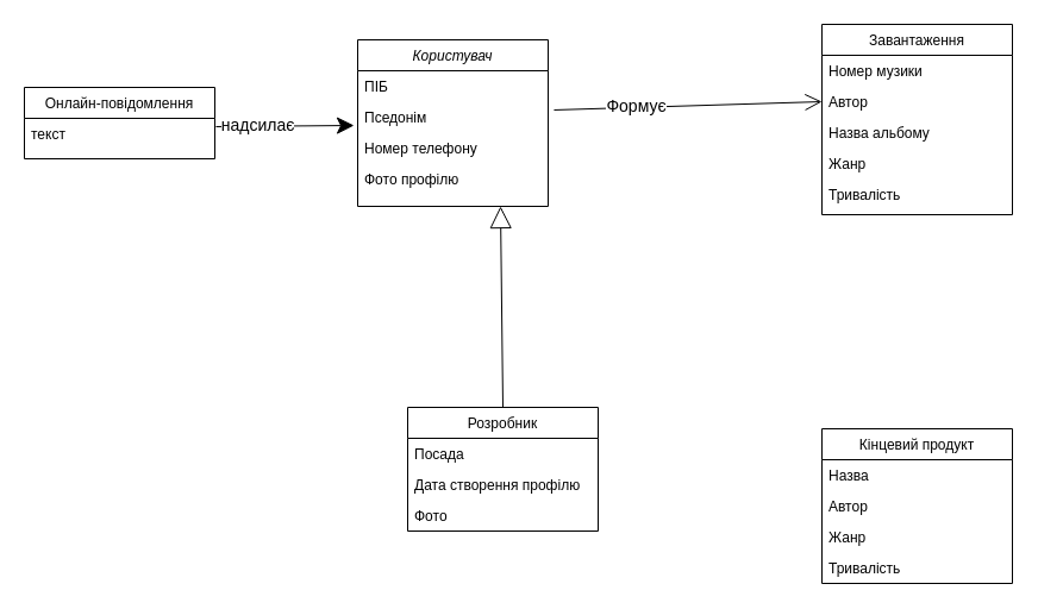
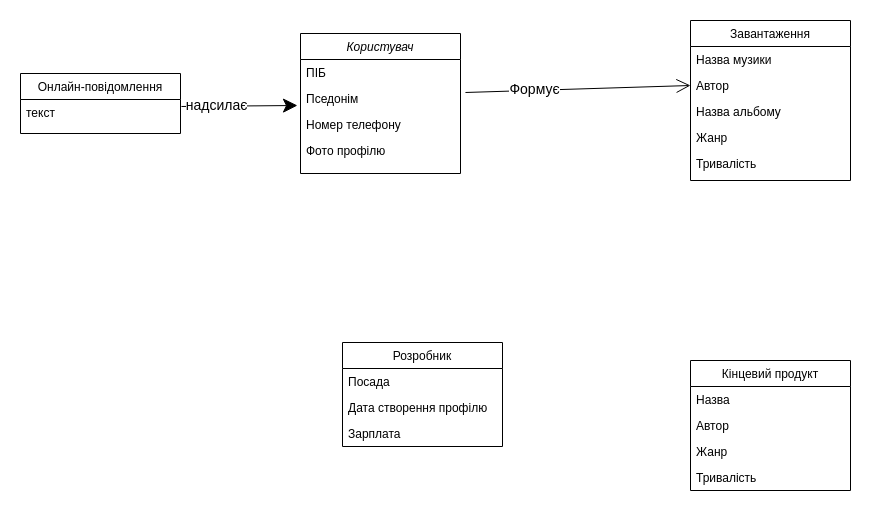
  <mxCell id="0" />
  <mxCell id="1" parent="0" />
  <mxCell id="2" value="Користувач" style="swimlane;fontStyle=2;align=center;verticalAlign=top;childLayout=stackLayout;horizontal=1;startSize=26;horizontalStack=0;resizeParent=1;resizeLast=0;collapsible=1;marginBottom=0;rounded=0;shadow=0;strokeWidth=1;" parent="1" vertex="1"><mxGeometry x="300" y="33" width="160" height="140" as="geometry"><mxRectangle x="230" y="140" width="160" height="26" as="alternateBounds" /></mxGeometry></mxCell>
  <mxCell id="3" value="ПІБ" style="text;align=left;verticalAlign=top;spacingLeft=4;spacingRight=4;overflow=hidden;rotatable=0;points=[[0,0.5],[1,0.5]];portConstraint=eastwest;" parent="2" vertex="1"><mxGeometry y="26" width="160" height="26" as="geometry" /></mxCell>
  <mxCell id="4" value="Пседонім" style="text;align=left;verticalAlign=top;spacingLeft=4;spacingRight=4;overflow=hidden;rotatable=0;points=[[0,0.5],[1,0.5]];portConstraint=eastwest;rounded=0;shadow=0;html=0;" vertex="1" parent="2"><mxGeometry y="52" width="160" height="26" as="geometry" /></mxCell>
  <mxCell id="5" value="Номер телефону" style="text;align=left;verticalAlign=top;spacingLeft=4;spacingRight=4;overflow=hidden;rotatable=0;points=[[0,0.5],[1,0.5]];portConstraint=eastwest;rounded=0;shadow=0;html=0;" parent="2" vertex="1"><mxGeometry y="78" width="160" height="26" as="geometry" /></mxCell>
  <mxCell id="6" value="Фото профілю" style="text;align=left;verticalAlign=top;spacingLeft=4;spacingRight=4;overflow=hidden;rotatable=0;points=[[0,0.5],[1,0.5]];portConstraint=eastwest;rounded=0;shadow=0;html=0;" parent="2" vertex="1"><mxGeometry y="104" width="160" height="26" as="geometry" /></mxCell>
  <mxCell id="7" value="Розробник" style="swimlane;fontStyle=0;align=center;verticalAlign=top;childLayout=stackLayout;horizontal=1;startSize=26;horizontalStack=0;resizeParent=1;resizeLast=0;collapsible=1;marginBottom=0;rounded=0;shadow=0;strokeWidth=1;" parent="1" vertex="1"><mxGeometry x="342" y="342" width="160" height="104" as="geometry"><mxRectangle x="130" y="380" width="160" height="26" as="alternateBounds" /></mxGeometry></mxCell>
  <mxCell id="8" value="Посада" style="text;align=left;verticalAlign=top;spacingLeft=4;spacingRight=4;overflow=hidden;rotatable=0;points=[[0,0.5],[1,0.5]];portConstraint=eastwest;" parent="7" vertex="1"><mxGeometry y="26" width="160" height="26" as="geometry" /></mxCell>
  <mxCell id="9" value="Дата створення профілю" style="text;align=left;verticalAlign=top;spacingLeft=4;spacingRight=4;overflow=hidden;rotatable=0;points=[[0,0.5],[1,0.5]];portConstraint=eastwest;rounded=0;shadow=0;html=0;" parent="7" vertex="1"><mxGeometry y="52" width="160" height="26" as="geometry" /></mxCell>
- <mxCell id="10" value="Фото" style="text;align=left;verticalAlign=top;spacingLeft=4;spacingRight=4;overflow=hidden;rotatable=0;points=[[0,0.5],[1,0.5]];portConstraint=eastwest;rounded=0;shadow=0;html=0;" vertex="1" parent="7"><mxGeometry y="78" width="160" height="26" as="geometry" /></mxCell>
+ <mxCell id="10" value="Зарплата" style="text;align=left;verticalAlign=top;spacingLeft=4;spacingRight=4;overflow=hidden;rotatable=0;points=[[0,0.5],[1,0.5]];portConstraint=eastwest;rounded=0;shadow=0;html=0;" vertex="1" parent="7"><mxGeometry y="78" width="160" height="26" as="geometry" /></mxCell>
  <mxCell id="11" value="Онлайн-повідомлення" style="swimlane;fontStyle=0;align=center;verticalAlign=top;childLayout=stackLayout;horizontal=1;startSize=26;horizontalStack=0;resizeParent=1;resizeLast=0;collapsible=1;marginBottom=0;rounded=0;shadow=0;strokeWidth=1;" parent="1" vertex="1"><mxGeometry x="20" y="73" width="160" height="60" as="geometry"><mxRectangle x="340" y="380" width="170" height="26" as="alternateBounds" /></mxGeometry></mxCell>
  <mxCell id="12" value="текст" style="text;align=left;verticalAlign=top;spacingLeft=4;spacingRight=4;overflow=hidden;rotatable=0;points=[[0,0.5],[1,0.5]];portConstraint=eastwest;" parent="11" vertex="1"><mxGeometry y="26" width="160" height="26" as="geometry" /></mxCell>
  <mxCell id="13" value="Завантаження" style="swimlane;fontStyle=0;align=center;verticalAlign=top;childLayout=stackLayout;horizontal=1;startSize=26;horizontalStack=0;resizeParent=1;resizeLast=0;collapsible=1;marginBottom=0;rounded=0;shadow=0;strokeWidth=1;" parent="1" vertex="1"><mxGeometry x="690" y="20" width="160" height="160" as="geometry"><mxRectangle x="550" y="140" width="160" height="26" as="alternateBounds" /></mxGeometry></mxCell>
- <mxCell id="14" value="Номер музики" style="text;align=left;verticalAlign=top;spacingLeft=4;spacingRight=4;overflow=hidden;rotatable=0;points=[[0,0.5],[1,0.5]];portConstraint=eastwest;" parent="13" vertex="1"><mxGeometry y="26" width="160" height="26" as="geometry" /></mxCell>
+ <mxCell id="14" value="Назва музики" style="text;align=left;verticalAlign=top;spacingLeft=4;spacingRight=4;overflow=hidden;rotatable=0;points=[[0,0.5],[1,0.5]];portConstraint=eastwest;" parent="13" vertex="1"><mxGeometry y="26" width="160" height="26" as="geometry" /></mxCell>
  <mxCell id="15" value="Автор" style="text;align=left;verticalAlign=top;spacingLeft=4;spacingRight=4;overflow=hidden;rotatable=0;points=[[0,0.5],[1,0.5]];portConstraint=eastwest;rounded=0;shadow=0;html=0;" vertex="1" parent="13"><mxGeometry y="52" width="160" height="26" as="geometry" /></mxCell>
  <mxCell id="16" value="Назва альбому" style="text;align=left;verticalAlign=top;spacingLeft=4;spacingRight=4;overflow=hidden;rotatable=0;points=[[0,0.5],[1,0.5]];portConstraint=eastwest;rounded=0;shadow=0;html=0;" parent="13" vertex="1"><mxGeometry y="78" width="160" height="26" as="geometry" /></mxCell>
  <mxCell id="17" value="Жанр" style="text;align=left;verticalAlign=top;spacingLeft=4;spacingRight=4;overflow=hidden;rotatable=0;points=[[0,0.5],[1,0.5]];portConstraint=eastwest;rounded=0;shadow=0;html=0;" parent="13" vertex="1"><mxGeometry y="104" width="160" height="26" as="geometry" /></mxCell>
  <mxCell id="18" value="Тривалість" style="text;align=left;verticalAlign=top;spacingLeft=4;spacingRight=4;overflow=hidden;rotatable=0;points=[[0,0.5],[1,0.5]];portConstraint=eastwest;rounded=0;shadow=0;html=0;" parent="13" vertex="1"><mxGeometry y="130" width="160" height="26" as="geometry" /></mxCell>
  <mxCell id="19" value="Кінцевий продукт" style="swimlane;fontStyle=0;align=center;verticalAlign=top;childLayout=stackLayout;horizontal=1;startSize=26;horizontalStack=0;resizeParent=1;resizeLast=0;collapsible=1;marginBottom=0;rounded=0;shadow=0;strokeWidth=1;" vertex="1" parent="1"><mxGeometry x="690" y="360" width="160" height="130" as="geometry"><mxRectangle x="130" y="380" width="160" height="26" as="alternateBounds" /></mxGeometry></mxCell>
  <mxCell id="20" value="Назва" style="text;align=left;verticalAlign=top;spacingLeft=4;spacingRight=4;overflow=hidden;rotatable=0;points=[[0,0.5],[1,0.5]];portConstraint=eastwest;" vertex="1" parent="19"><mxGeometry y="26" width="160" height="26" as="geometry" /></mxCell>
  <mxCell id="21" value="Автор" style="text;align=left;verticalAlign=top;spacingLeft=4;spacingRight=4;overflow=hidden;rotatable=0;points=[[0,0.5],[1,0.5]];portConstraint=eastwest;rounded=0;shadow=0;html=0;" vertex="1" parent="19"><mxGeometry y="52" width="160" height="26" as="geometry" /></mxCell>
  <mxCell id="22" value="Жанр" style="text;align=left;verticalAlign=top;spacingLeft=4;spacingRight=4;overflow=hidden;rotatable=0;points=[[0,0.5],[1,0.5]];portConstraint=eastwest;rounded=0;shadow=0;html=0;" vertex="1" parent="19"><mxGeometry y="78" width="160" height="26" as="geometry" /></mxCell>
  <mxCell id="23" value="Тривалість" style="text;align=left;verticalAlign=top;spacingLeft=4;spacingRight=4;overflow=hidden;rotatable=0;points=[[0,0.5],[1,0.5]];portConstraint=eastwest;rounded=0;shadow=0;html=0;" vertex="1" parent="19"><mxGeometry y="104" width="160" height="26" as="geometry" /></mxCell>
- <mxCell id="24" value="" style="endArrow=block;endSize=16;endFill=0;html=1;rounded=0;fontSize=14;exitX=0.5;exitY=0;exitDx=0;exitDy=0;entryX=0.75;entryY=1;entryDx=0;entryDy=0;" edge="1" parent="1" source="7" target="2"><mxGeometry width="160" relative="1" as="geometry"><mxPoint x="241" y="397" as="sourcePoint" /><mxPoint x="161" y="167" as="targetPoint" /><Array as="points" /></mxGeometry></mxCell>
  <mxCell id="25" value="" style="endArrow=open;endFill=1;endSize=12;html=1;rounded=0;fontSize=14;exitX=1.031;exitY=0.269;exitDx=0;exitDy=0;exitPerimeter=0;entryX=0;entryY=0.5;entryDx=0;entryDy=0;" edge="1" parent="1" source="4" target="15"><mxGeometry width="160" relative="1" as="geometry"><mxPoint x="171" y="397" as="sourcePoint" /><mxPoint x="331" y="397" as="targetPoint" /></mxGeometry></mxCell>
  <mxCell id="26" value="Формує" style="edgeLabel;html=1;align=center;verticalAlign=middle;resizable=0;points=[];fontSize=14;" vertex="1" connectable="0" parent="25"><mxGeometry x="-0.388" y="1" relative="1" as="geometry"><mxPoint as="offset" /></mxGeometry></mxCell>
  <mxCell id="27" value="" style="endArrow=classic;endFill=1;endSize=12;html=1;rounded=0;fontSize=14;exitX=1.006;exitY=0.269;exitDx=0;exitDy=0;exitPerimeter=0;entryX=-0.019;entryY=0.769;entryDx=0;entryDy=0;entryPerimeter=0;" edge="1" parent="1" source="12" target="4"><mxGeometry width="160" relative="1" as="geometry"><mxPoint x="-74.04" y="83.994" as="sourcePoint" /><mxPoint x="11" y="87" as="targetPoint" /></mxGeometry></mxCell>
  <mxCell id="28" value="надсилає" style="edgeLabel;html=1;align=center;verticalAlign=middle;resizable=0;points=[];fontSize=14;" vertex="1" connectable="0" parent="27"><mxGeometry x="-0.388" y="1" relative="1" as="geometry"><mxPoint as="offset" /></mxGeometry></mxCell>
